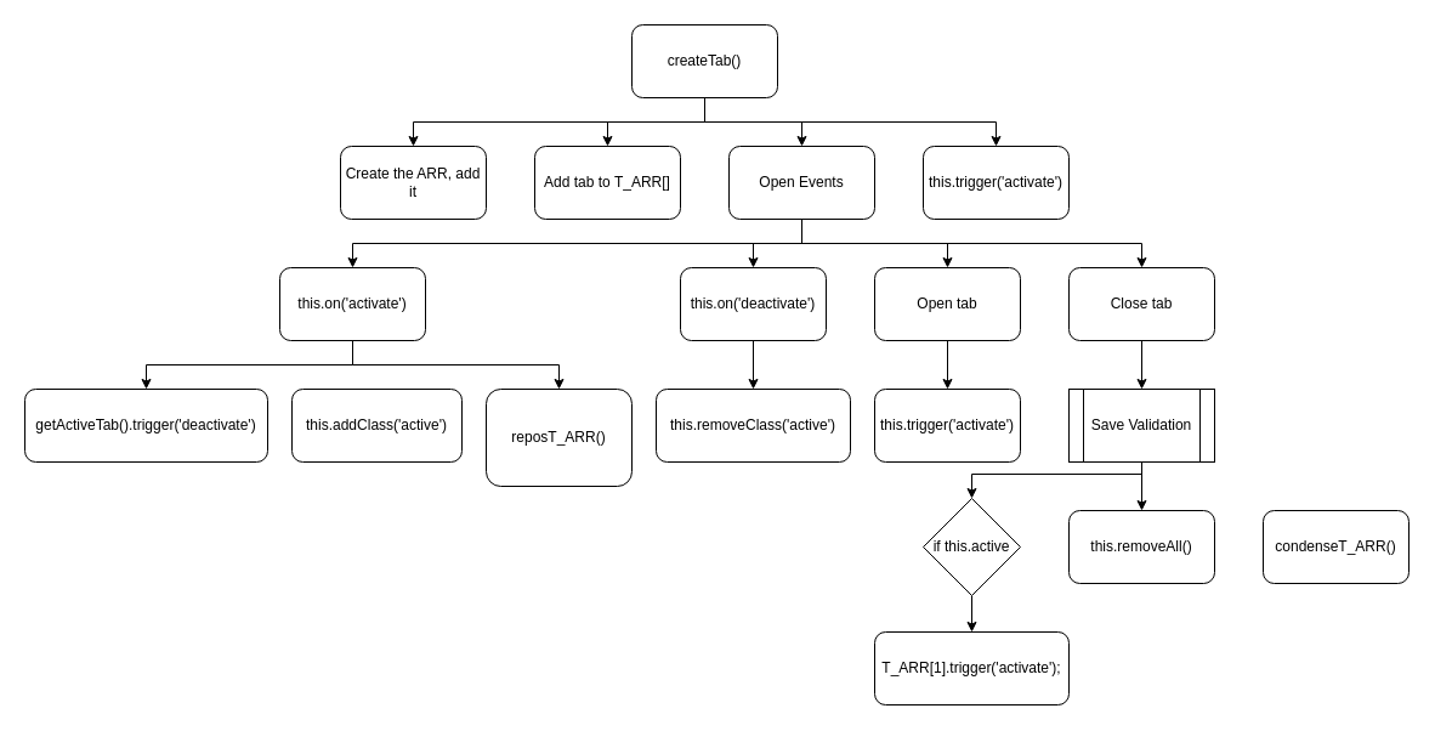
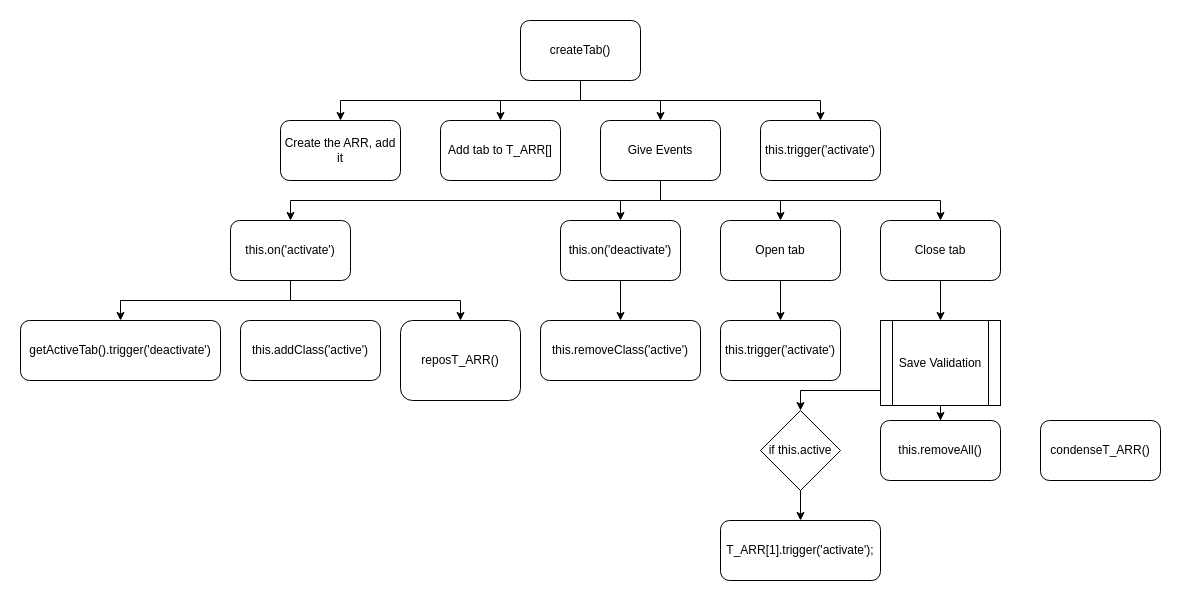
  <mxCell id="0" />
  <mxCell id="1" parent="0" />
  <mxCell id="2" style="edgeStyle=orthogonalEdgeStyle;rounded=0;orthogonalLoop=1;jettySize=auto;html=1;entryX=0.5;entryY=0;entryDx=0;entryDy=0;" parent="1" source="6" target="7" edge="1"><mxGeometry relative="1" as="geometry"><Array as="points"><mxPoint x="580" y="100" /><mxPoint x="340" y="100" /></Array></mxGeometry></mxCell>
  <mxCell id="3" style="edgeStyle=orthogonalEdgeStyle;rounded=0;orthogonalLoop=1;jettySize=auto;html=1;" parent="1" source="6" target="8" edge="1"><mxGeometry relative="1" as="geometry" /></mxCell>
  <mxCell id="4" style="edgeStyle=orthogonalEdgeStyle;rounded=0;orthogonalLoop=1;jettySize=auto;html=1;" parent="1" source="6" target="13" edge="1"><mxGeometry relative="1" as="geometry" /></mxCell>
  <mxCell id="5" style="edgeStyle=orthogonalEdgeStyle;rounded=0;orthogonalLoop=1;jettySize=auto;html=1;entryX=0.5;entryY=0;entryDx=0;entryDy=0;" parent="1" source="6" target="14" edge="1"><mxGeometry relative="1" as="geometry"><Array as="points"><mxPoint x="580" y="100" /><mxPoint x="820" y="100" /></Array></mxGeometry></mxCell>
  <mxCell id="6" value="createTab()" style="rounded=1;whiteSpace=wrap;html=1;" parent="1" vertex="1"><mxGeometry x="520" y="20" width="120" height="60" as="geometry" /></mxCell>
  <mxCell id="7" value="Create the ARR, add it" style="rounded=1;whiteSpace=wrap;html=1;" parent="1" vertex="1"><mxGeometry x="280" y="120" width="120" height="60" as="geometry" /></mxCell>
  <mxCell id="8" value="Add tab to T_ARR[]" style="rounded=1;whiteSpace=wrap;html=1;" parent="1" vertex="1"><mxGeometry x="440" y="120" width="120" height="60" as="geometry" /></mxCell>
  <mxCell id="9" style="edgeStyle=orthogonalEdgeStyle;rounded=0;orthogonalLoop=1;jettySize=auto;html=1;" parent="1" source="13" target="17" edge="1"><mxGeometry relative="1" as="geometry"><Array as="points"><mxPoint x="660" y="200" /><mxPoint x="290" y="200" /></Array></mxGeometry></mxCell>
  <mxCell id="10" style="edgeStyle=orthogonalEdgeStyle;rounded=0;orthogonalLoop=1;jettySize=auto;html=1;entryX=0.5;entryY=0;entryDx=0;entryDy=0;" parent="1" source="13" target="19" edge="1"><mxGeometry relative="1" as="geometry" /></mxCell>
  <mxCell id="11" style="edgeStyle=orthogonalEdgeStyle;rounded=0;orthogonalLoop=1;jettySize=auto;html=1;" parent="1" source="13" target="21" edge="1"><mxGeometry relative="1" as="geometry" /></mxCell>
  <mxCell id="12" style="edgeStyle=orthogonalEdgeStyle;rounded=0;orthogonalLoop=1;jettySize=auto;html=1;" parent="1" source="13" target="23" edge="1"><mxGeometry relative="1" as="geometry"><Array as="points"><mxPoint x="660" y="200" /><mxPoint x="940" y="200" /></Array></mxGeometry></mxCell>
- <mxCell id="13" value="Open Events" style="rounded=1;whiteSpace=wrap;html=1;" parent="1" vertex="1"><mxGeometry x="600" y="120" width="120" height="60" as="geometry" /></mxCell>
+ <mxCell id="13" value="Give Events" style="rounded=1;whiteSpace=wrap;html=1;" parent="1" vertex="1"><mxGeometry x="600" y="120" width="120" height="60" as="geometry" /></mxCell>
  <mxCell id="14" value="this.trigger('activate')" style="rounded=1;whiteSpace=wrap;html=1;" parent="1" vertex="1"><mxGeometry x="760" y="120" width="120" height="60" as="geometry" /></mxCell>
  <mxCell id="15" style="edgeStyle=orthogonalEdgeStyle;rounded=0;orthogonalLoop=1;jettySize=auto;html=1;entryX=0.5;entryY=0;entryDx=0;entryDy=0;" parent="1" source="17" target="24" edge="1"><mxGeometry relative="1" as="geometry"><Array as="points"><mxPoint x="290" y="300" /><mxPoint x="120" y="300" /></Array></mxGeometry></mxCell>
  <mxCell id="16" style="edgeStyle=orthogonalEdgeStyle;rounded=0;orthogonalLoop=1;jettySize=auto;html=1;" parent="1" source="17" target="26" edge="1"><mxGeometry relative="1" as="geometry"><Array as="points"><mxPoint x="290" y="300" /><mxPoint x="460" y="300" /></Array></mxGeometry></mxCell>
  <mxCell id="17" value="this.on('activate')" style="rounded=1;whiteSpace=wrap;html=1;" parent="1" vertex="1"><mxGeometry x="230" y="220" width="120" height="60" as="geometry" /></mxCell>
  <mxCell id="18" style="edgeStyle=orthogonalEdgeStyle;rounded=0;orthogonalLoop=1;jettySize=auto;html=1;entryX=0.5;entryY=0;entryDx=0;entryDy=0;" parent="1" source="19" target="27" edge="1"><mxGeometry relative="1" as="geometry" /></mxCell>
  <mxCell id="19" value="this.on('deactivate')" style="rounded=1;whiteSpace=wrap;html=1;" parent="1" vertex="1"><mxGeometry x="560" y="220" width="120" height="60" as="geometry" /></mxCell>
  <mxCell id="20" style="edgeStyle=orthogonalEdgeStyle;rounded=0;orthogonalLoop=1;jettySize=auto;html=1;entryX=0.5;entryY=0;entryDx=0;entryDy=0;" parent="1" source="21" target="28" edge="1"><mxGeometry relative="1" as="geometry" /></mxCell>
  <mxCell id="21" value="Open tab" style="rounded=1;whiteSpace=wrap;html=1;" parent="1" vertex="1"><mxGeometry x="720" y="220" width="120" height="60" as="geometry" /></mxCell>
  <mxCell id="22" style="edgeStyle=orthogonalEdgeStyle;rounded=0;orthogonalLoop=1;jettySize=auto;html=1;entryX=0.5;entryY=0;entryDx=0;entryDy=0;" parent="1" source="23" target="31" edge="1"><mxGeometry relative="1" as="geometry" /></mxCell>
  <mxCell id="23" value="Close tab" style="rounded=1;whiteSpace=wrap;html=1;" parent="1" vertex="1"><mxGeometry x="880" y="220" width="120" height="60" as="geometry" /></mxCell>
  <mxCell id="24" value="getActiveTab().trigger('deactivate')" style="rounded=1;whiteSpace=wrap;html=1;" parent="1" vertex="1"><mxGeometry x="20" y="320" width="200" height="60" as="geometry" /></mxCell>
  <mxCell id="25" value="this.addClass('active')" style="rounded=1;whiteSpace=wrap;html=1;" parent="1" vertex="1"><mxGeometry x="240" y="320" width="140" height="60" as="geometry" /></mxCell>
  <mxCell id="26" value="reposT_ARR()" style="rounded=1;whiteSpace=wrap;html=1;" parent="1" vertex="1"><mxGeometry x="400" y="320" width="120" height="80" as="geometry" /></mxCell>
  <mxCell id="27" value="this.removeClass('active')" style="rounded=1;whiteSpace=wrap;html=1;" parent="1" vertex="1"><mxGeometry x="540" y="320" width="160" height="60" as="geometry" /></mxCell>
  <mxCell id="28" value="this.trigger('activate')" style="rounded=1;whiteSpace=wrap;html=1;" parent="1" vertex="1"><mxGeometry x="720" y="320" width="120" height="60" as="geometry" /></mxCell>
  <mxCell id="29" style="edgeStyle=orthogonalEdgeStyle;rounded=0;orthogonalLoop=1;jettySize=auto;html=1;entryX=0.5;entryY=0;entryDx=0;entryDy=0;" parent="1" source="31" target="33" edge="1"><mxGeometry relative="1" as="geometry"><Array as="points"><mxPoint x="940" y="390" /><mxPoint x="800" y="390" /></Array></mxGeometry></mxCell>
  <mxCell id="30" style="edgeStyle=orthogonalEdgeStyle;rounded=0;orthogonalLoop=1;jettySize=auto;html=1;entryX=0.5;entryY=0;entryDx=0;entryDy=0;" parent="1" source="31" target="35" edge="1"><mxGeometry relative="1" as="geometry" /></mxCell>
- <mxCell id="31" value="Save Validation" style="shape=process;whiteSpace=wrap;html=1;backgroundOutline=1;" parent="1" vertex="1"><mxGeometry x="880" y="320" width="120" height="60" as="geometry" /></mxCell>
+ <mxCell id="31" value="Save Validation" style="shape=process;whiteSpace=wrap;html=1;backgroundOutline=1;" parent="1" vertex="1"><mxGeometry x="880" y="320" width="120" height="85" as="geometry" /></mxCell>
  <mxCell id="32" style="edgeStyle=orthogonalEdgeStyle;rounded=0;orthogonalLoop=1;jettySize=auto;html=1;" parent="1" source="33" target="34" edge="1"><mxGeometry relative="1" as="geometry" /></mxCell>
  <mxCell id="33" value="if this.active" style="rhombus;whiteSpace=wrap;html=1;" parent="1" vertex="1"><mxGeometry x="760" y="410" width="80" height="80" as="geometry" /></mxCell>
  <mxCell id="34" value="T_ARR[1].trigger('activate');" style="rounded=1;whiteSpace=wrap;html=1;" parent="1" vertex="1"><mxGeometry x="720" y="520" width="160" height="60" as="geometry" /></mxCell>
  <mxCell id="35" value="this.removeAll()" style="rounded=1;whiteSpace=wrap;html=1;" parent="1" vertex="1"><mxGeometry x="880" y="420" width="120" height="60" as="geometry" /></mxCell>
  <mxCell id="36" value="condenseT_ARR()" style="rounded=1;whiteSpace=wrap;html=1;" parent="1" vertex="1"><mxGeometry x="1040" y="420" width="120" height="60" as="geometry" /></mxCell>
